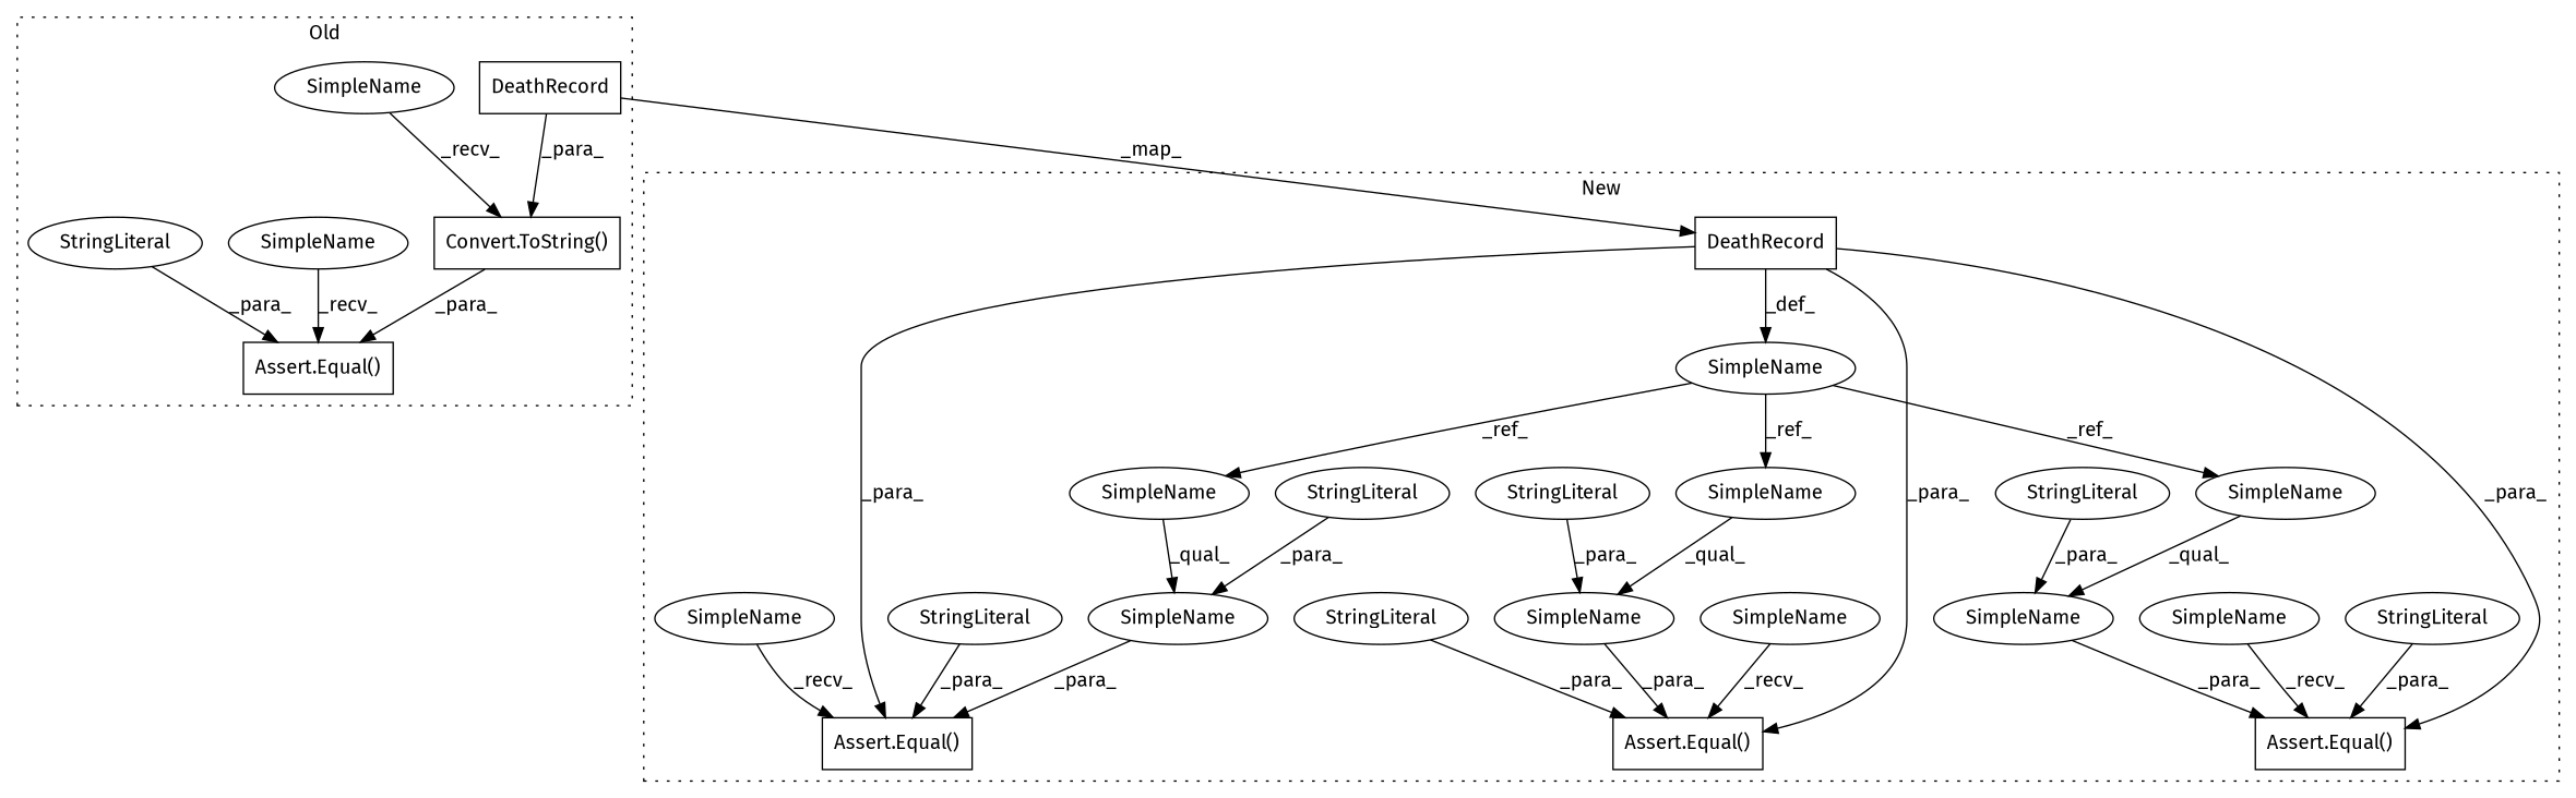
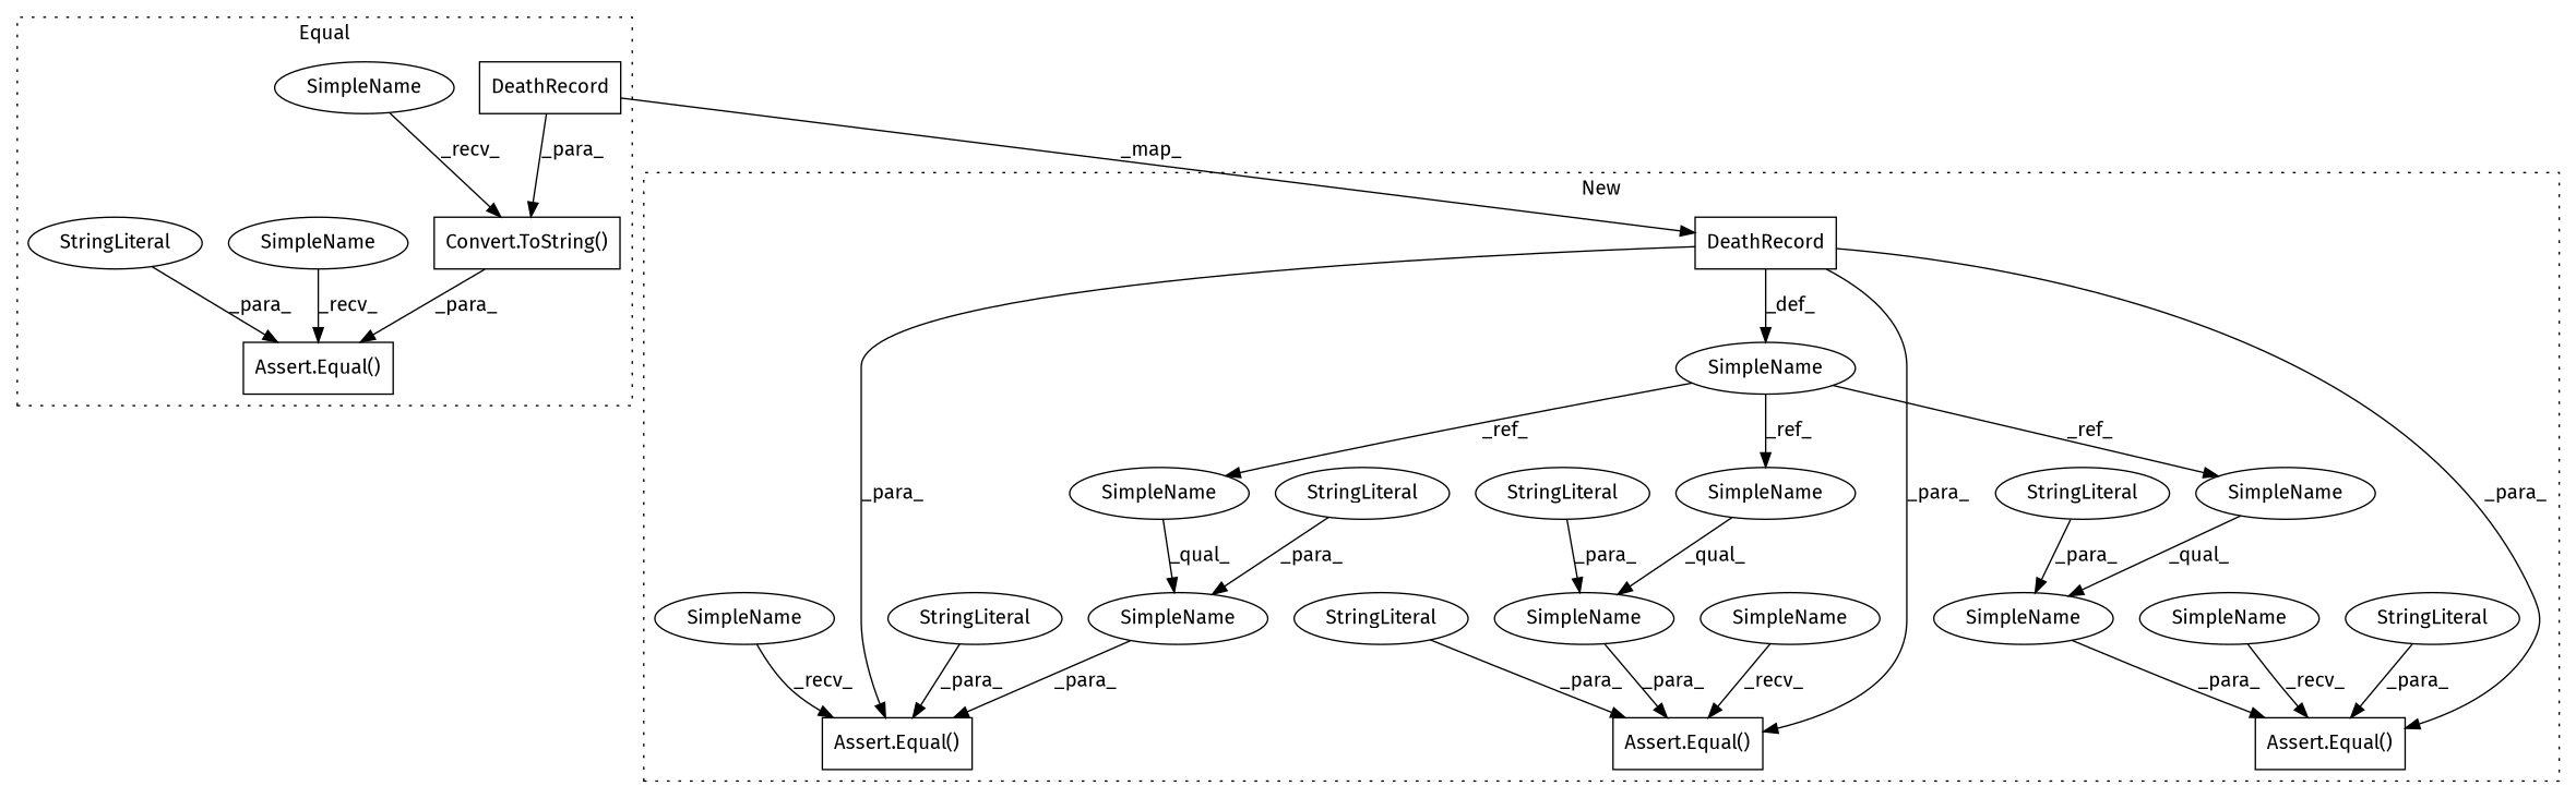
  digraph {
    fontname="Fira Sans"
    node [a=42 l=14 shape=ellipse fontname="Fira Sans"]
    edge [fontname="Fira Sans"]
    n1 [a=11 label=DeathRecord s=4869 shape=box]
    n2 [a=32 l="9,1" label="Convert.ToString()" s="4860,4927" shape=box]
    n3 [a=32 l="6,1" label="Assert.Equal()" s="4803,4928" shape=box]
    n4 [a=45 l=41 label=StringLiteral s=4809]
    n5 [l=7 label=SimpleName s=4852]
    n6 [l=6 label=SimpleName s=4796]
    n7 [a=11 label=DeathRecord s=5383 shape=box]
    n8 [label=SimpleName s=5366]
    n9 [l="15,1" label=SimpleName s="5482,5503"]
    n10 [a=32 l="6,1" label="Assert.Equal()" s="5463,5504" shape=box]
    n11 [l="15,1" label=SimpleName s="5618,5642"]
    n12 [a=32 l="6,1" label="Assert.Equal()" s="5606,5643" shape=box]
    n13 [l="15,1" label=SimpleName s="5559,5582"]
    n14 [a=32 l="6,1" label="Assert.Equal()" s="5527,5583" shape=box]
    n15 [a=45 l=4 label=StringLiteral s=5612]
    n16 [a=45 l=24 label=StringLiteral s=5533]
    n17 [a=45 l=11 label=StringLiteral s=5469]
    n18 [a=45 l=9 label=StringLiteral s=5633]
    n19 [a=45 l=6 label=StringLiteral s=5497]
    n20 [a=45 l=8 label=StringLiteral s=5574]
    n21 [l=6 label=SimpleName s=5520]
    n22 [l=6 label=SimpleName s=5456]
    n23 [l=6 label=SimpleName s=5599]
    n24 [label=SimpleName s=5482]
    n25 [label=SimpleName s=5559]
    n26 [label=SimpleName s=5618]
    subgraph cluster_1 {
-     label=Old
+     label=Equal
      style=dotted
      n1
      n2
      n3
      n4
      n5
      n6
    }
    subgraph cluster_2 {
      label=New
      style=dotted
      n7
      n8
      n9
      n10
      n11
      n12
      n13
      n14
      n15
      n16
      n17
      n18
      n19
      n20
      n21
      n22
      n23
      n24
      n25
      n26
    }
    n1 -> n2 [label=_para_]
    n1 -> n7 [label=_map_]
    n2 -> n3 [label=_para_]
    n4 -> n3 [label=_para_]
    n5 -> n2 [label=_recv_]
    n6 -> n3 [label=_recv_]
    n7 -> n8 [label=_def_]
    n7 -> n10 [label=_para_]
    n7 -> n12 [label=_para_]
    n7 -> n14 [label=_para_]
    n8 -> n24 [label=_ref_]
    n8 -> n25 [label=_ref_]
    n8 -> n26 [label=_ref_]
    n9 -> n10 [label=_para_]
    n11 -> n12 [label=_para_]
    n13 -> n14 [label=_para_]
    n15 -> n12 [label=_para_]
    n16 -> n14 [label=_para_]
    n17 -> n10 [label=_para_]
    n18 -> n11 [label=_para_]
    n19 -> n9 [label=_para_]
    n20 -> n13 [label=_para_]
    n21 -> n14 [label=_recv_]
    n22 -> n10 [label=_recv_]
    n23 -> n12 [label=_recv_]
    n24 -> n9 [label=_qual_]
    n25 -> n13 [label=_qual_]
    n26 -> n11 [label=_qual_]
  }
